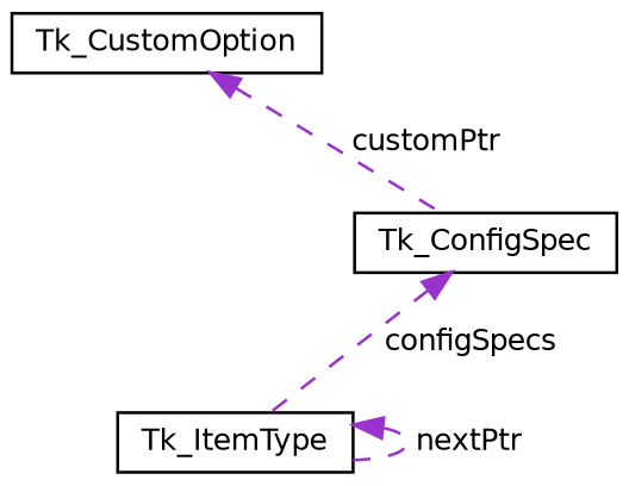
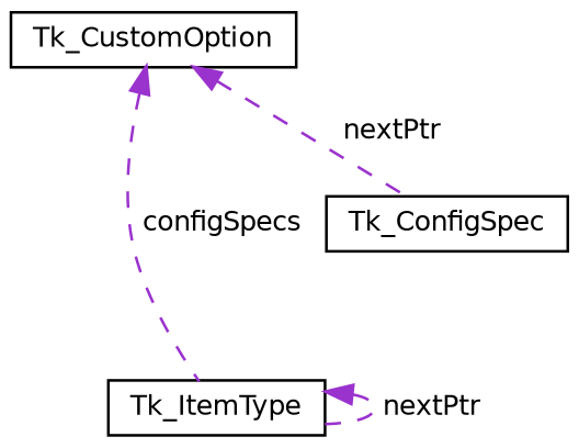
  digraph {
    node [color=black fillcolor=white fontname=Helvetica fontsize=10 shape=record style=filled]
    edge [color=darkorchid3 dir=back fontname=Helvetica fontsize=10 labelfontname=Helvetica labelfontsize=10 style=dashed]
    n1 [height=0.2 label=Tk_ItemType width=0.4]
    n2 [height=0.2 label=Tk_ConfigSpec width=0.4]
    n3 [height=0.2 label=Tk_CustomOption width=0.4]
    n1 -> n1 [label=" nextPtr"]
-   n2 -> n1 [label=" configSpecs"]
-   n3 -> n2 [label=" customPtr"]
+   n3 -> n1 [label=" configSpecs"]
+   n3 -> n2 [label=" nextPtr"]
  }
